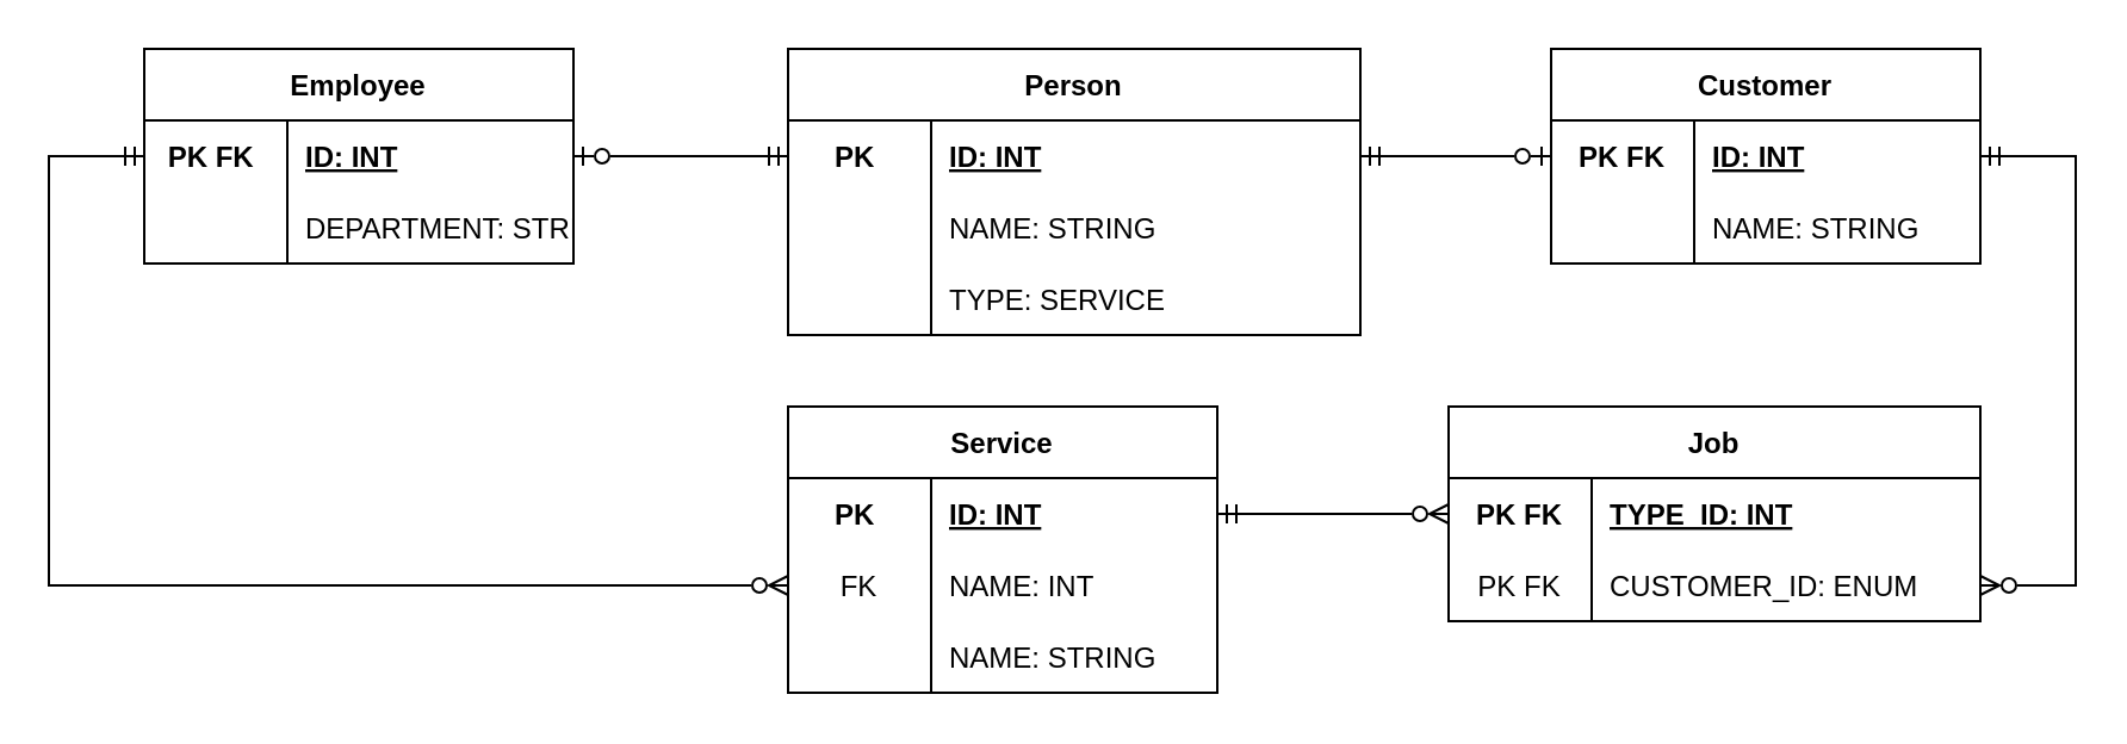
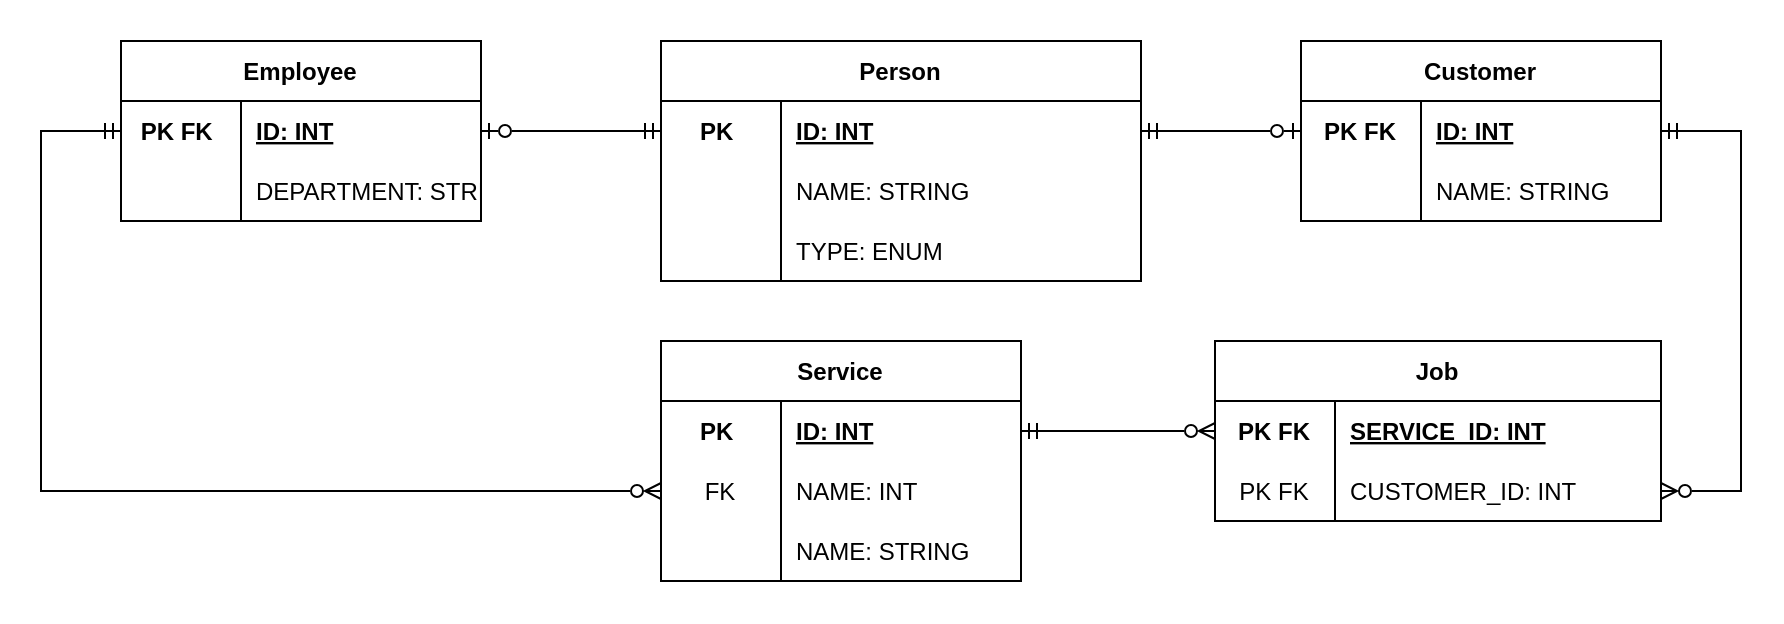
  <mxCell id="0" />
  <mxCell id="1" parent="0" />
  <mxCell id="2" value="Person" style="shape=table;startSize=30;container=1;collapsible=1;childLayout=tableLayout;fixedRows=1;rowLines=0;fontStyle=1;align=center;resizeLast=1;" parent="1" vertex="1"><mxGeometry x="330" y="20" width="240" height="120" as="geometry" /></mxCell>
  <mxCell id="3" value="" style="shape=tableRow;horizontal=0;startSize=0;swimlaneHead=0;swimlaneBody=0;fillColor=none;collapsible=0;dropTarget=0;points=[[0,0.5],[1,0.5]];portConstraint=eastwest;top=0;left=0;right=0;bottom=0;" parent="2" vertex="1"><mxGeometry y="30" width="240" height="30" as="geometry" /></mxCell>
  <mxCell id="4" value="PK " style="shape=partialRectangle;connectable=0;fillColor=none;top=0;left=0;bottom=0;right=0;fontStyle=1;overflow=hidden;" parent="3" vertex="1"><mxGeometry width="60" height="30" as="geometry"><mxRectangle width="60" height="30" as="alternateBounds" /></mxGeometry></mxCell>
  <mxCell id="5" value="ID: INT" style="shape=partialRectangle;connectable=0;fillColor=none;top=0;left=0;bottom=0;right=0;align=left;spacingLeft=6;fontStyle=5;overflow=hidden;" parent="3" vertex="1"><mxGeometry x="60" width="180" height="30" as="geometry"><mxRectangle width="180" height="30" as="alternateBounds" /></mxGeometry></mxCell>
  <mxCell id="6" value="" style="shape=tableRow;horizontal=0;startSize=0;swimlaneHead=0;swimlaneBody=0;fillColor=none;collapsible=0;dropTarget=0;points=[[0,0.5],[1,0.5]];portConstraint=eastwest;top=0;left=0;right=0;bottom=0;" parent="2" vertex="1"><mxGeometry y="60" width="240" height="30" as="geometry" /></mxCell>
  <mxCell id="7" value="" style="shape=partialRectangle;connectable=0;fillColor=none;top=0;left=0;bottom=0;right=0;editable=1;overflow=hidden;" parent="6" vertex="1"><mxGeometry width="60" height="30" as="geometry"><mxRectangle width="60" height="30" as="alternateBounds" /></mxGeometry></mxCell>
  <mxCell id="8" value="NAME: STRING" style="shape=partialRectangle;connectable=0;fillColor=none;top=0;left=0;bottom=0;right=0;align=left;spacingLeft=6;overflow=hidden;" parent="6" vertex="1"><mxGeometry x="60" width="180" height="30" as="geometry"><mxRectangle width="180" height="30" as="alternateBounds" /></mxGeometry></mxCell>
  <mxCell id="9" value="" style="shape=tableRow;horizontal=0;startSize=0;swimlaneHead=0;swimlaneBody=0;fillColor=none;collapsible=0;dropTarget=0;points=[[0,0.5],[1,0.5]];portConstraint=eastwest;top=0;left=0;right=0;bottom=0;" parent="2" vertex="1"><mxGeometry y="90" width="240" height="30" as="geometry" /></mxCell>
  <mxCell id="10" value="" style="shape=partialRectangle;connectable=0;fillColor=none;top=0;left=0;bottom=0;right=0;editable=1;overflow=hidden;" parent="9" vertex="1"><mxGeometry width="60" height="30" as="geometry"><mxRectangle width="60" height="30" as="alternateBounds" /></mxGeometry></mxCell>
- <mxCell id="11" value="TYPE: SERVICE" style="shape=partialRectangle;connectable=0;fillColor=none;top=0;left=0;bottom=0;right=0;align=left;spacingLeft=6;overflow=hidden;" parent="9" vertex="1"><mxGeometry x="60" width="180" height="30" as="geometry"><mxRectangle width="180" height="30" as="alternateBounds" /></mxGeometry></mxCell>
+ <mxCell id="11" value="TYPE: ENUM" style="shape=partialRectangle;connectable=0;fillColor=none;top=0;left=0;bottom=0;right=0;align=left;spacingLeft=6;overflow=hidden;" parent="9" vertex="1"><mxGeometry x="60" width="180" height="30" as="geometry"><mxRectangle width="180" height="30" as="alternateBounds" /></mxGeometry></mxCell>
  <mxCell id="12" style="edgeStyle=orthogonalEdgeStyle;rounded=0;orthogonalLoop=1;jettySize=auto;html=1;entryX=0;entryY=0.5;entryDx=0;entryDy=0;startArrow=ERmandOne;startFill=0;endArrow=ERzeroToMany;endFill=0;" parent="1" source="13" target="31" edge="1"><mxGeometry relative="1" as="geometry"><Array as="points"><mxPoint x="20" y="65" /><mxPoint x="20" y="245" /></Array></mxGeometry></mxCell>
  <mxCell id="13" value="Employee" style="shape=table;startSize=30;container=1;collapsible=1;childLayout=tableLayout;fixedRows=1;rowLines=0;fontStyle=1;align=center;resizeLast=1;" parent="1" vertex="1"><mxGeometry x="60" y="20" width="180" height="90" as="geometry" /></mxCell>
  <mxCell id="14" value="" style="shape=tableRow;horizontal=0;startSize=0;swimlaneHead=0;swimlaneBody=0;fillColor=none;collapsible=0;dropTarget=0;points=[[0,0.5],[1,0.5]];portConstraint=eastwest;top=0;left=0;right=0;bottom=0;" parent="13" vertex="1"><mxGeometry y="30" width="180" height="30" as="geometry" /></mxCell>
  <mxCell id="15" value="PK FK " style="shape=partialRectangle;connectable=0;fillColor=none;top=0;left=0;bottom=0;right=0;fontStyle=1;overflow=hidden;" parent="14" vertex="1"><mxGeometry width="60" height="30" as="geometry"><mxRectangle width="60" height="30" as="alternateBounds" /></mxGeometry></mxCell>
  <mxCell id="16" value="ID: INT" style="shape=partialRectangle;connectable=0;fillColor=none;top=0;left=0;bottom=0;right=0;align=left;spacingLeft=6;fontStyle=5;overflow=hidden;" parent="14" vertex="1"><mxGeometry x="60" width="120" height="30" as="geometry"><mxRectangle width="120" height="30" as="alternateBounds" /></mxGeometry></mxCell>
  <mxCell id="17" value="" style="shape=tableRow;horizontal=0;startSize=0;swimlaneHead=0;swimlaneBody=0;fillColor=none;collapsible=0;dropTarget=0;points=[[0,0.5],[1,0.5]];portConstraint=eastwest;top=0;left=0;right=0;bottom=0;" parent="13" vertex="1"><mxGeometry y="60" width="180" height="30" as="geometry" /></mxCell>
  <mxCell id="18" value="" style="shape=partialRectangle;connectable=0;fillColor=none;top=0;left=0;bottom=0;right=0;editable=1;overflow=hidden;" parent="17" vertex="1"><mxGeometry width="60" height="30" as="geometry"><mxRectangle width="60" height="30" as="alternateBounds" /></mxGeometry></mxCell>
  <mxCell id="19" value="DEPARTMENT: STRING" style="shape=partialRectangle;connectable=0;fillColor=none;top=0;left=0;bottom=0;right=0;align=left;spacingLeft=6;overflow=hidden;" parent="17" vertex="1"><mxGeometry x="60" width="120" height="30" as="geometry"><mxRectangle width="120" height="30" as="alternateBounds" /></mxGeometry></mxCell>
  <mxCell id="20" value="Customer" style="shape=table;startSize=30;container=1;collapsible=1;childLayout=tableLayout;fixedRows=1;rowLines=0;fontStyle=1;align=center;resizeLast=1;" parent="1" vertex="1"><mxGeometry x="650" y="20" width="180" height="90" as="geometry" /></mxCell>
  <mxCell id="21" value="" style="shape=tableRow;horizontal=0;startSize=0;swimlaneHead=0;swimlaneBody=0;fillColor=none;collapsible=0;dropTarget=0;points=[[0,0.5],[1,0.5]];portConstraint=eastwest;top=0;left=0;right=0;bottom=0;" parent="20" vertex="1"><mxGeometry y="30" width="180" height="30" as="geometry" /></mxCell>
  <mxCell id="22" value="PK FK" style="shape=partialRectangle;connectable=0;fillColor=none;top=0;left=0;bottom=0;right=0;fontStyle=1;overflow=hidden;" parent="21" vertex="1"><mxGeometry width="60" height="30" as="geometry"><mxRectangle width="60" height="30" as="alternateBounds" /></mxGeometry></mxCell>
  <mxCell id="23" value="ID: INT" style="shape=partialRectangle;connectable=0;fillColor=none;top=0;left=0;bottom=0;right=0;align=left;spacingLeft=6;fontStyle=5;overflow=hidden;" parent="21" vertex="1"><mxGeometry x="60" width="120" height="30" as="geometry"><mxRectangle width="120" height="30" as="alternateBounds" /></mxGeometry></mxCell>
  <mxCell id="24" value="" style="shape=tableRow;horizontal=0;startSize=0;swimlaneHead=0;swimlaneBody=0;fillColor=none;collapsible=0;dropTarget=0;points=[[0,0.5],[1,0.5]];portConstraint=eastwest;top=0;left=0;right=0;bottom=0;" parent="20" vertex="1"><mxGeometry y="60" width="180" height="30" as="geometry" /></mxCell>
  <mxCell id="25" value="" style="shape=partialRectangle;connectable=0;fillColor=none;top=0;left=0;bottom=0;right=0;editable=1;overflow=hidden;" parent="24" vertex="1"><mxGeometry width="60" height="30" as="geometry"><mxRectangle width="60" height="30" as="alternateBounds" /></mxGeometry></mxCell>
  <mxCell id="26" value="NAME: STRING" style="shape=partialRectangle;connectable=0;fillColor=none;top=0;left=0;bottom=0;right=0;align=left;spacingLeft=6;overflow=hidden;" parent="24" vertex="1"><mxGeometry x="60" width="120" height="30" as="geometry"><mxRectangle width="120" height="30" as="alternateBounds" /></mxGeometry></mxCell>
  <mxCell id="27" value="Service" style="shape=table;startSize=30;container=1;collapsible=1;childLayout=tableLayout;fixedRows=1;rowLines=0;fontStyle=1;align=center;resizeLast=1;" parent="1" vertex="1"><mxGeometry x="330" y="170" width="180" height="120" as="geometry" /></mxCell>
  <mxCell id="28" value="" style="shape=tableRow;horizontal=0;startSize=0;swimlaneHead=0;swimlaneBody=0;fillColor=none;collapsible=0;dropTarget=0;points=[[0,0.5],[1,0.5]];portConstraint=eastwest;top=0;left=0;right=0;bottom=0;" parent="27" vertex="1"><mxGeometry y="30" width="180" height="30" as="geometry" /></mxCell>
  <mxCell id="29" value="PK " style="shape=partialRectangle;connectable=0;fillColor=none;top=0;left=0;bottom=0;right=0;fontStyle=1;overflow=hidden;" parent="28" vertex="1"><mxGeometry width="60" height="30" as="geometry"><mxRectangle width="60" height="30" as="alternateBounds" /></mxGeometry></mxCell>
  <mxCell id="30" value="ID: INT" style="shape=partialRectangle;connectable=0;fillColor=none;top=0;left=0;bottom=0;right=0;align=left;spacingLeft=6;fontStyle=5;overflow=hidden;" parent="28" vertex="1"><mxGeometry x="60" width="120" height="30" as="geometry"><mxRectangle width="120" height="30" as="alternateBounds" /></mxGeometry></mxCell>
  <mxCell id="31" value="" style="shape=tableRow;horizontal=0;startSize=0;swimlaneHead=0;swimlaneBody=0;fillColor=none;collapsible=0;dropTarget=0;points=[[0,0.5],[1,0.5]];portConstraint=eastwest;top=0;left=0;right=0;bottom=0;" parent="27" vertex="1"><mxGeometry y="60" width="180" height="30" as="geometry" /></mxCell>
  <mxCell id="32" value="FK" style="shape=partialRectangle;connectable=0;fillColor=none;top=0;left=0;bottom=0;right=0;editable=1;overflow=hidden;" parent="31" vertex="1"><mxGeometry width="60" height="30" as="geometry"><mxRectangle width="60" height="30" as="alternateBounds" /></mxGeometry></mxCell>
  <mxCell id="33" value="NAME: INT" style="shape=partialRectangle;connectable=0;fillColor=none;top=0;left=0;bottom=0;right=0;align=left;spacingLeft=6;overflow=hidden;" parent="31" vertex="1"><mxGeometry x="60" width="120" height="30" as="geometry"><mxRectangle width="120" height="30" as="alternateBounds" /></mxGeometry></mxCell>
  <mxCell id="34" value="" style="shape=tableRow;horizontal=0;startSize=0;swimlaneHead=0;swimlaneBody=0;fillColor=none;collapsible=0;dropTarget=0;points=[[0,0.5],[1,0.5]];portConstraint=eastwest;top=0;left=0;right=0;bottom=0;" parent="27" vertex="1"><mxGeometry y="90" width="180" height="30" as="geometry" /></mxCell>
  <mxCell id="35" value="" style="shape=partialRectangle;connectable=0;fillColor=none;top=0;left=0;bottom=0;right=0;editable=1;overflow=hidden;" parent="34" vertex="1"><mxGeometry width="60" height="30" as="geometry"><mxRectangle width="60" height="30" as="alternateBounds" /></mxGeometry></mxCell>
  <mxCell id="36" value="NAME: STRING" style="shape=partialRectangle;connectable=0;fillColor=none;top=0;left=0;bottom=0;right=0;align=left;spacingLeft=6;overflow=hidden;" parent="34" vertex="1"><mxGeometry x="60" width="120" height="30" as="geometry"><mxRectangle width="120" height="30" as="alternateBounds" /></mxGeometry></mxCell>
  <mxCell id="37" value="Job" style="shape=table;startSize=30;container=1;collapsible=1;childLayout=tableLayout;fixedRows=1;rowLines=0;fontStyle=1;align=center;resizeLast=1;" parent="1" vertex="1"><mxGeometry x="607" y="170" width="223" height="90" as="geometry" /></mxCell>
  <mxCell id="38" value="" style="shape=tableRow;horizontal=0;startSize=0;swimlaneHead=0;swimlaneBody=0;fillColor=none;collapsible=0;dropTarget=0;points=[[0,0.5],[1,0.5]];portConstraint=eastwest;top=0;left=0;right=0;bottom=0;" parent="37" vertex="1"><mxGeometry y="30" width="223" height="30" as="geometry" /></mxCell>
  <mxCell id="39" value="PK FK" style="shape=partialRectangle;connectable=0;fillColor=none;top=0;left=0;bottom=0;right=0;fontStyle=1;overflow=hidden;" parent="38" vertex="1"><mxGeometry width="60" height="30" as="geometry"><mxRectangle width="60" height="30" as="alternateBounds" /></mxGeometry></mxCell>
- <mxCell id="40" value="TYPE_ID: INT" style="shape=partialRectangle;connectable=0;fillColor=none;top=0;left=0;bottom=0;right=0;align=left;spacingLeft=6;fontStyle=5;overflow=hidden;" parent="38" vertex="1"><mxGeometry x="60" width="163" height="30" as="geometry"><mxRectangle width="163" height="30" as="alternateBounds" /></mxGeometry></mxCell>
+ <mxCell id="40" value="SERVICE_ID: INT" style="shape=partialRectangle;connectable=0;fillColor=none;top=0;left=0;bottom=0;right=0;align=left;spacingLeft=6;fontStyle=5;overflow=hidden;" parent="38" vertex="1"><mxGeometry x="60" width="163" height="30" as="geometry"><mxRectangle width="163" height="30" as="alternateBounds" /></mxGeometry></mxCell>
  <mxCell id="41" value="" style="shape=tableRow;horizontal=0;startSize=0;swimlaneHead=0;swimlaneBody=0;fillColor=none;collapsible=0;dropTarget=0;points=[[0,0.5],[1,0.5]];portConstraint=eastwest;top=0;left=0;right=0;bottom=0;" parent="37" vertex="1"><mxGeometry y="60" width="223" height="30" as="geometry" /></mxCell>
  <mxCell id="42" value="PK FK" style="shape=partialRectangle;connectable=0;fillColor=none;top=0;left=0;bottom=0;right=0;editable=1;overflow=hidden;" parent="41" vertex="1"><mxGeometry width="60" height="30" as="geometry"><mxRectangle width="60" height="30" as="alternateBounds" /></mxGeometry></mxCell>
- <mxCell id="43" value="CUSTOMER_ID: ENUM" style="shape=partialRectangle;connectable=0;fillColor=none;top=0;left=0;bottom=0;right=0;align=left;spacingLeft=6;overflow=hidden;" parent="41" vertex="1"><mxGeometry x="60" width="163" height="30" as="geometry"><mxRectangle width="163" height="30" as="alternateBounds" /></mxGeometry></mxCell>
+ <mxCell id="43" value="CUSTOMER_ID: INT" style="shape=partialRectangle;connectable=0;fillColor=none;top=0;left=0;bottom=0;right=0;align=left;spacingLeft=6;overflow=hidden;" parent="41" vertex="1"><mxGeometry x="60" width="163" height="30" as="geometry"><mxRectangle width="163" height="30" as="alternateBounds" /></mxGeometry></mxCell>
  <mxCell id="44" style="edgeStyle=orthogonalEdgeStyle;rounded=0;orthogonalLoop=1;jettySize=auto;html=1;entryX=1;entryY=0.5;entryDx=0;entryDy=0;endArrow=ERzeroToOne;endFill=0;startArrow=ERmandOne;startFill=0;" parent="1" source="3" target="14" edge="1"><mxGeometry relative="1" as="geometry" /></mxCell>
  <mxCell id="45" style="edgeStyle=orthogonalEdgeStyle;rounded=0;orthogonalLoop=1;jettySize=auto;html=1;entryX=0;entryY=0.5;entryDx=0;entryDy=0;startArrow=ERmandOne;startFill=0;endArrow=ERzeroToOne;endFill=0;" parent="1" source="3" target="21" edge="1"><mxGeometry relative="1" as="geometry" /></mxCell>
  <mxCell id="46" style="edgeStyle=orthogonalEdgeStyle;rounded=0;orthogonalLoop=1;jettySize=auto;html=1;entryX=1;entryY=0.5;entryDx=0;entryDy=0;startArrow=ERmandOne;startFill=0;endArrow=ERzeroToMany;endFill=0;" parent="1" source="21" target="41" edge="1"><mxGeometry relative="1" as="geometry"><Array as="points"><mxPoint x="870" y="65" /><mxPoint x="870" y="245" /></Array></mxGeometry></mxCell>
  <mxCell id="47" style="edgeStyle=orthogonalEdgeStyle;rounded=0;orthogonalLoop=1;jettySize=auto;html=1;entryX=0;entryY=0.5;entryDx=0;entryDy=0;startArrow=ERmandOne;startFill=0;endArrow=ERzeroToMany;endFill=0;" parent="1" source="28" target="38" edge="1"><mxGeometry relative="1" as="geometry" /></mxCell>
